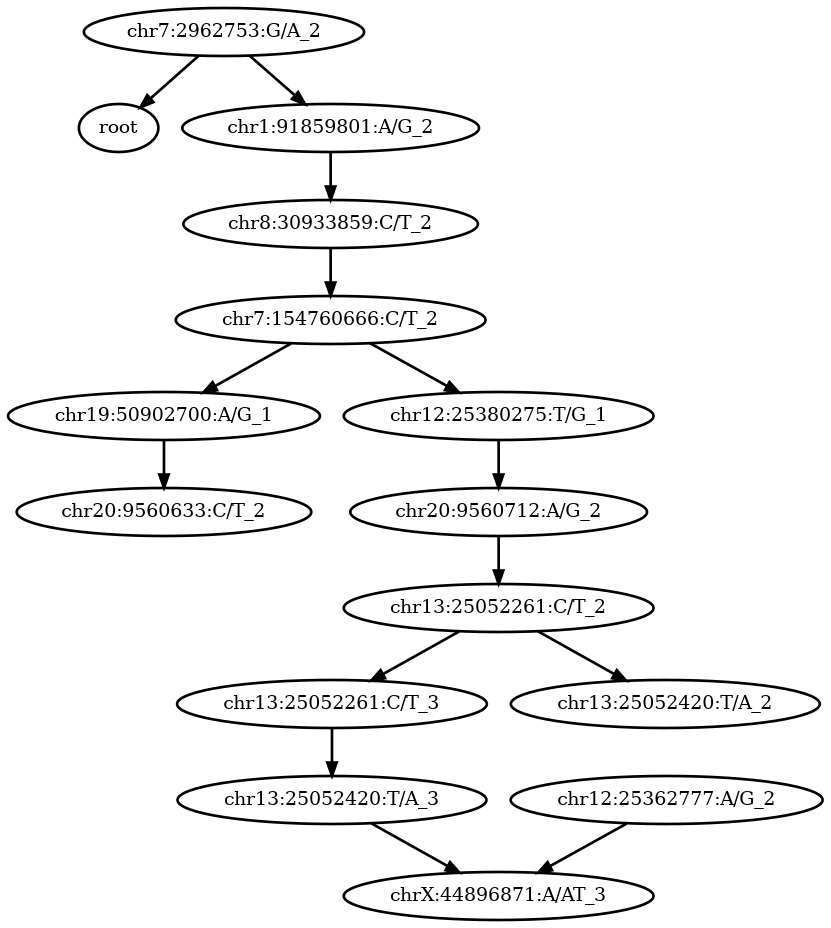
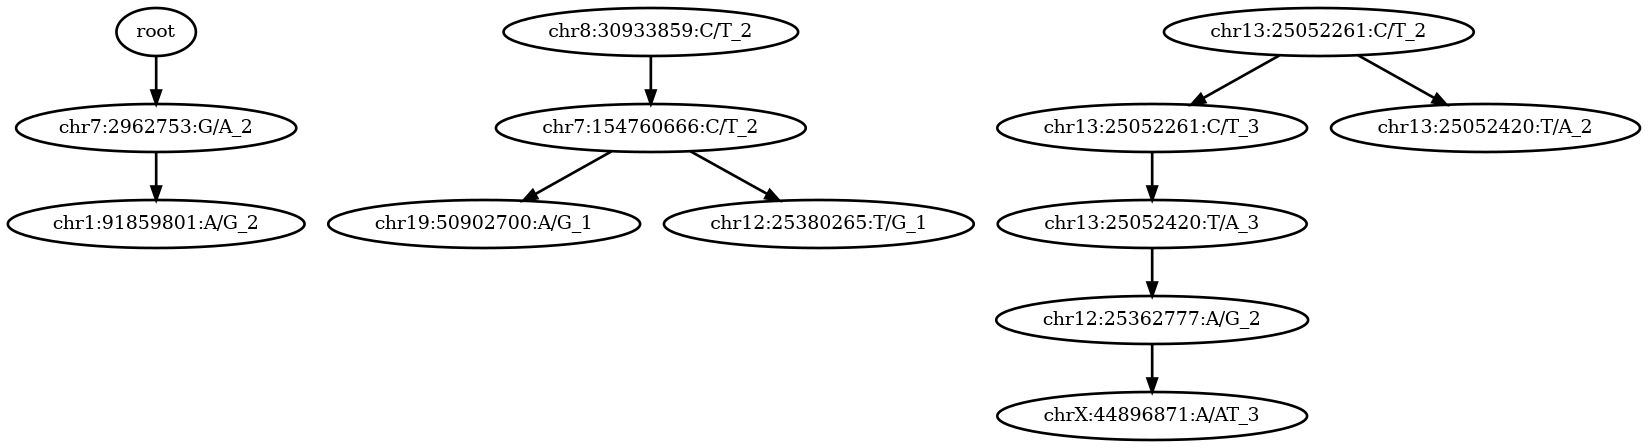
  digraph {
    rankdir=TB
    node [style=bold]
    edge [style=bold]
    n1 [label=root]
    n2 [label="chr7:2962753:G/A_2"]
    n3 [label="chr1:91859801:A/G_2"]
    n4 [label="chr8:30933859:C/T_2"]
    n5 [label="chr7:154760666:C/T_2"]
    n6 [label="chr19:50902700:A/G_1"]
-   n7 [label="chr12:25380275:T/G_1"]
-   n8 [label="chr20:9560633:C/T_2"]
-   n9 [label="chr20:9560712:A/G_2"]
+   n7 [label="chr12:25380265:T/G_1"]
    n10 [label="chr13:25052261:C/T_2"]
    n11 [label="chr13:25052261:C/T_3"]
    n12 [label="chr13:25052420:T/A_2"]
    n13 [label="chr13:25052420:T/A_3"]
    n14 [label="chr12:25362777:A/G_2"]
    n15 [label="chrX:44896871:A/AT_3"]
-   n2 -> n1
+   n1 -> n2
    n2 -> n3
-   n3 -> n4
    n4 -> n5
    n5 -> n6
    n5 -> n7
-   n6 -> n8
-   n7 -> n9
-   n9 -> n10
    n10 -> n11
    n10 -> n12
    n11 -> n13
-   n13 -> n15
+   n13 -> n14
    n14 -> n15
  }
